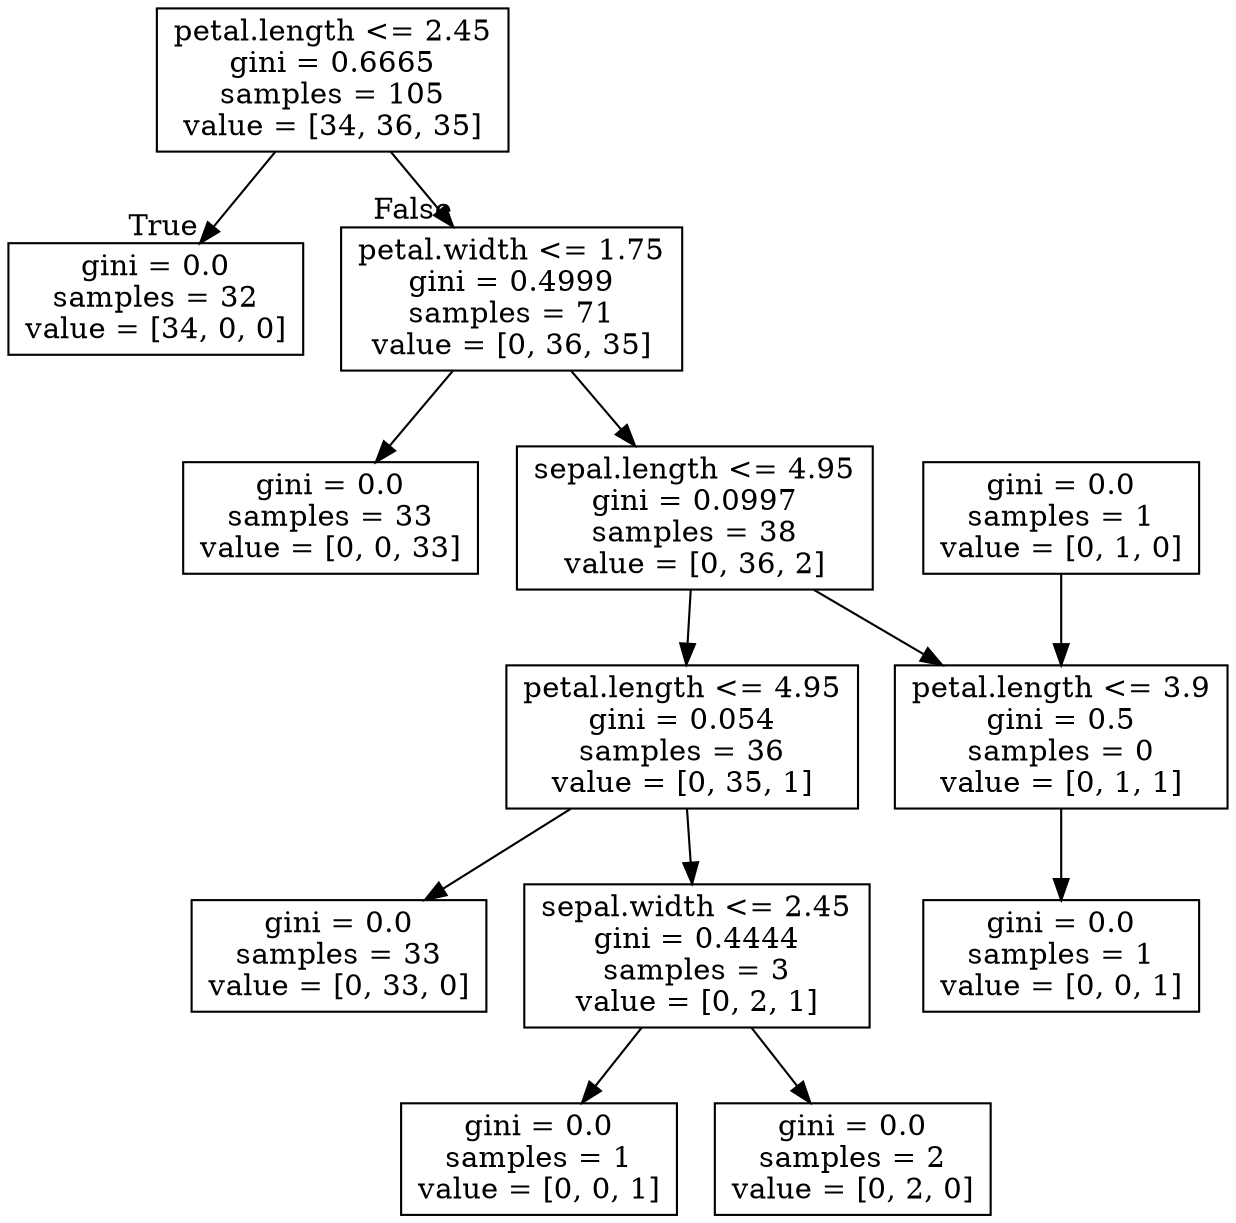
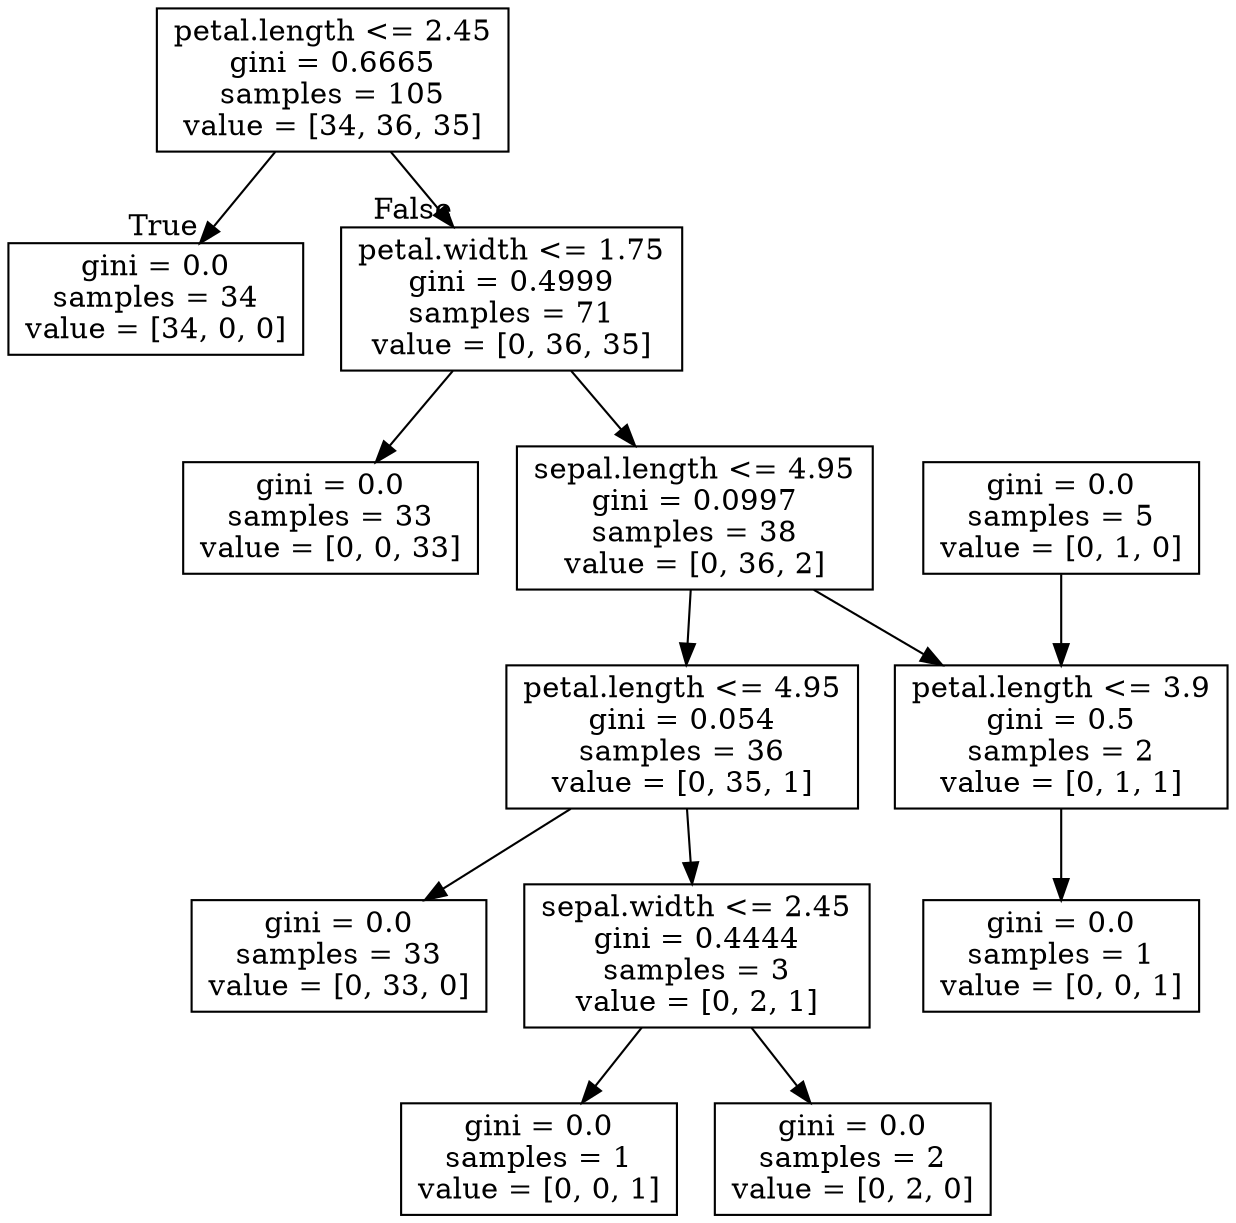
  digraph {
    node [shape=box]
    n1 [label="petal.length <= 2.45\ngini = 0.6665\nsamples = 105\nvalue = [34, 36, 35]"]
-   n2 [label="gini = 0.0\nsamples = 32\nvalue = [34, 0, 0]"]
+   n2 [label="gini = 0.0\nsamples = 34\nvalue = [34, 0, 0]"]
    n3 [label="petal.width <= 1.75\ngini = 0.4999\nsamples = 71\nvalue = [0, 36, 35]"]
    n4 [label="sepal.length <= 4.95\ngini = 0.0997\nsamples = 38\nvalue = [0, 36, 2]"]
    n5 [label="gini = 0.0\nsamples = 33\nvalue = [0, 0, 33]"]
-   n6 [label="petal.length <= 3.9\ngini = 0.5\nsamples = 0\nvalue = [0, 1, 1]"]
+   n6 [label="petal.length <= 3.9\ngini = 0.5\nsamples = 2\nvalue = [0, 1, 1]"]
    n7 [label="petal.length <= 4.95\ngini = 0.054\nsamples = 36\nvalue = [0, 35, 1]"]
    n8 [label="gini = 0.0\nsamples = 1\nvalue = [0, 0, 1]"]
    n9 [label="gini = 0.0\nsamples = 33\nvalue = [0, 33, 0]"]
    n10 [label="sepal.width <= 2.45\ngini = 0.4444\nsamples = 3\nvalue = [0, 2, 1]"]
-   n11 [label="gini = 0.0\nsamples = 1\nvalue = [0, 1, 0]"]
+   n11 [label="gini = 0.0\nsamples = 5\nvalue = [0, 1, 0]"]
    n12 [label="gini = 0.0\nsamples = 1\nvalue = [0, 0, 1]"]
    n13 [label="gini = 0.0\nsamples = 2\nvalue = [0, 2, 0]"]
    n1 -> n2 [headlabel=True labelangle=45 labeldistance=2.5]
    n1 -> n3 [headlabel=False labelangle=-45 labeldistance=2.5]
    n3 -> n4
    n3 -> n5
    n4 -> n6
    n4 -> n7
    n6 -> n8
    n7 -> n9
    n7 -> n10
    n10 -> n12
    n10 -> n13
    n11 -> n6
  }
